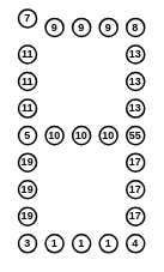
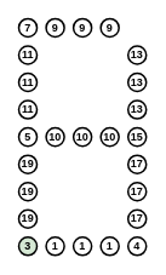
  <mxCell id="0" />
  <mxCell id="1" parent="0" />
- <mxCell id="2" value="7" style="ellipse;whiteSpace=wrap;html=1;aspect=fixed;strokeWidth=2;fontStyle=1;fontSize=12;" parent="1" vertex="1"><mxGeometry x="20" y="10" width="20" height="20" as="geometry" /></mxCell>
+ <mxCell id="2" value="7" style="ellipse;whiteSpace=wrap;html=1;aspect=fixed;strokeWidth=2;fontStyle=1;fontSize=12;" parent="1" vertex="1"><mxGeometry x="20" y="20" width="20" height="20" as="geometry" /></mxCell>
  <mxCell id="3" value="9" style="ellipse;whiteSpace=wrap;html=1;aspect=fixed;strokeWidth=2;fontStyle=1;fontSize=12;" parent="1" vertex="1"><mxGeometry x="50" y="20" width="20" height="20" as="geometry" /></mxCell>
  <mxCell id="4" value="9" style="ellipse;whiteSpace=wrap;html=1;aspect=fixed;strokeWidth=2;fontStyle=1;fontSize=12;" parent="1" vertex="1"><mxGeometry x="110" y="20" width="20" height="20" as="geometry" /></mxCell>
- <mxCell id="5" value="8" style="ellipse;whiteSpace=wrap;html=1;aspect=fixed;strokeWidth=2;fontStyle=1;fontSize=12;" parent="1" vertex="1"><mxGeometry x="140" y="20" width="20" height="20" as="geometry" /></mxCell>
  <mxCell id="6" value="11" style="ellipse;whiteSpace=wrap;html=1;aspect=fixed;strokeWidth=2;fontStyle=1;fontSize=12;" parent="1" vertex="1"><mxGeometry x="20" y="50" width="20" height="20" as="geometry" /></mxCell>
  <mxCell id="7" value="5" style="ellipse;whiteSpace=wrap;html=1;aspect=fixed;strokeWidth=2;fontStyle=1;fontSize=12;" parent="1" vertex="1"><mxGeometry x="20" y="140" width="20" height="20" as="geometry" /></mxCell>
  <mxCell id="8" value="10" style="ellipse;whiteSpace=wrap;html=1;aspect=fixed;strokeWidth=2;fontStyle=1;fontSize=12;" parent="1" vertex="1"><mxGeometry x="50" y="140" width="20" height="20" as="geometry" /></mxCell>
  <mxCell id="9" value="10" style="ellipse;whiteSpace=wrap;html=1;aspect=fixed;strokeWidth=2;fontStyle=1;fontSize=12;" parent="1" vertex="1"><mxGeometry x="110" y="140" width="20" height="20" as="geometry" /></mxCell>
- <mxCell id="10" value="55" style="ellipse;whiteSpace=wrap;html=1;aspect=fixed;strokeWidth=2;fontStyle=1;fontSize=12;" parent="1" vertex="1"><mxGeometry x="140" y="140" width="20" height="20" as="geometry" /></mxCell>
+ <mxCell id="10" value="15" style="ellipse;whiteSpace=wrap;html=1;aspect=fixed;strokeWidth=2;fontStyle=1;fontSize=12;" parent="1" vertex="1"><mxGeometry x="140" y="140" width="20" height="20" as="geometry" /></mxCell>
  <mxCell id="11" value="13" style="ellipse;whiteSpace=wrap;html=1;aspect=fixed;strokeWidth=2;fontStyle=1;fontSize=12;" parent="1" vertex="1"><mxGeometry x="140" y="50" width="20" height="20" as="geometry" /></mxCell>
  <mxCell id="12" value="19" style="ellipse;whiteSpace=wrap;html=1;aspect=fixed;strokeWidth=2;fontStyle=1;fontSize=12;" parent="1" vertex="1"><mxGeometry x="20" y="170" width="20" height="20" as="geometry" /></mxCell>
  <mxCell id="13" value="19" style="ellipse;whiteSpace=wrap;html=1;aspect=fixed;strokeWidth=2;fontStyle=1;fontSize=12;" parent="1" vertex="1"><mxGeometry x="20" y="230" width="20" height="20" as="geometry" /></mxCell>
- <mxCell id="14" value="3" style="ellipse;whiteSpace=wrap;html=1;aspect=fixed;strokeWidth=2;fontStyle=1;fontSize=12;" parent="1" vertex="1"><mxGeometry x="20" y="260" width="20" height="20" as="geometry" /></mxCell>
+ <mxCell id="14" value="3" style="ellipse;whiteSpace=wrap;html=1;aspect=fixed;strokeWidth=2;fontStyle=1;fontSize=12;fillColor=#d5e8d4;" parent="1" vertex="1"><mxGeometry x="20" y="260" width="20" height="20" as="geometry" /></mxCell>
  <mxCell id="15" value="1" style="ellipse;whiteSpace=wrap;html=1;aspect=fixed;strokeWidth=2;fontStyle=1;fontSize=12;" parent="1" vertex="1"><mxGeometry x="50" y="260" width="20" height="20" as="geometry" /></mxCell>
  <mxCell id="16" value="1" style="ellipse;whiteSpace=wrap;html=1;aspect=fixed;strokeWidth=2;fontStyle=1;fontSize=12;" parent="1" vertex="1"><mxGeometry x="110" y="260" width="20" height="20" as="geometry" /></mxCell>
  <mxCell id="17" value="4" style="ellipse;whiteSpace=wrap;html=1;aspect=fixed;strokeWidth=2;fontStyle=1;fontSize=12;" parent="1" vertex="1"><mxGeometry x="140" y="260" width="20" height="20" as="geometry" /></mxCell>
  <mxCell id="18" value="17" style="ellipse;whiteSpace=wrap;html=1;aspect=fixed;strokeWidth=2;fontStyle=1;fontSize=12;" parent="1" vertex="1"><mxGeometry x="140" y="170" width="20" height="20" as="geometry" /></mxCell>
  <mxCell id="19" value="17" style="ellipse;whiteSpace=wrap;html=1;aspect=fixed;strokeWidth=2;fontStyle=1;fontSize=12;" parent="1" vertex="1"><mxGeometry x="140" y="230" width="20" height="20" as="geometry" /></mxCell>
  <mxCell id="20" value="9" style="ellipse;whiteSpace=wrap;html=1;aspect=fixed;strokeWidth=2;fontStyle=1;fontSize=12;" parent="1" vertex="1"><mxGeometry x="80" y="20" width="20" height="20" as="geometry" /></mxCell>
  <mxCell id="21" value="10" style="ellipse;whiteSpace=wrap;html=1;aspect=fixed;strokeWidth=2;fontStyle=1;fontSize=12;" parent="1" vertex="1"><mxGeometry x="80" y="140" width="20" height="20" as="geometry" /></mxCell>
  <mxCell id="22" value="1" style="ellipse;whiteSpace=wrap;html=1;aspect=fixed;strokeWidth=2;fontStyle=1;fontSize=12;" parent="1" vertex="1"><mxGeometry x="80" y="260" width="20" height="20" as="geometry" /></mxCell>
  <mxCell id="23" value="11" style="ellipse;whiteSpace=wrap;html=1;aspect=fixed;strokeWidth=2;fontStyle=1;fontSize=12;" parent="1" vertex="1"><mxGeometry x="20" y="110" width="20" height="20" as="geometry" /></mxCell>
  <mxCell id="24" value="13" style="ellipse;whiteSpace=wrap;html=1;aspect=fixed;strokeWidth=2;fontStyle=1;fontSize=12;" parent="1" vertex="1"><mxGeometry x="140" y="110" width="20" height="20" as="geometry" /></mxCell>
  <mxCell id="25" value="11" style="ellipse;whiteSpace=wrap;html=1;aspect=fixed;strokeWidth=2;fontStyle=1;fontSize=12;" parent="1" vertex="1"><mxGeometry x="20" y="80" width="20" height="20" as="geometry" /></mxCell>
  <mxCell id="26" value="13" style="ellipse;whiteSpace=wrap;html=1;aspect=fixed;strokeWidth=2;fontStyle=1;fontSize=12;" parent="1" vertex="1"><mxGeometry x="140" y="80" width="20" height="20" as="geometry" /></mxCell>
  <mxCell id="27" value="19" style="ellipse;whiteSpace=wrap;html=1;aspect=fixed;strokeWidth=2;fontStyle=1;fontSize=12;" parent="1" vertex="1"><mxGeometry x="20" y="200" width="20" height="20" as="geometry" /></mxCell>
  <mxCell id="28" value="17" style="ellipse;whiteSpace=wrap;html=1;aspect=fixed;strokeWidth=2;fontStyle=1;fontSize=12;" parent="1" vertex="1"><mxGeometry x="140" y="200" width="20" height="20" as="geometry" /></mxCell>
